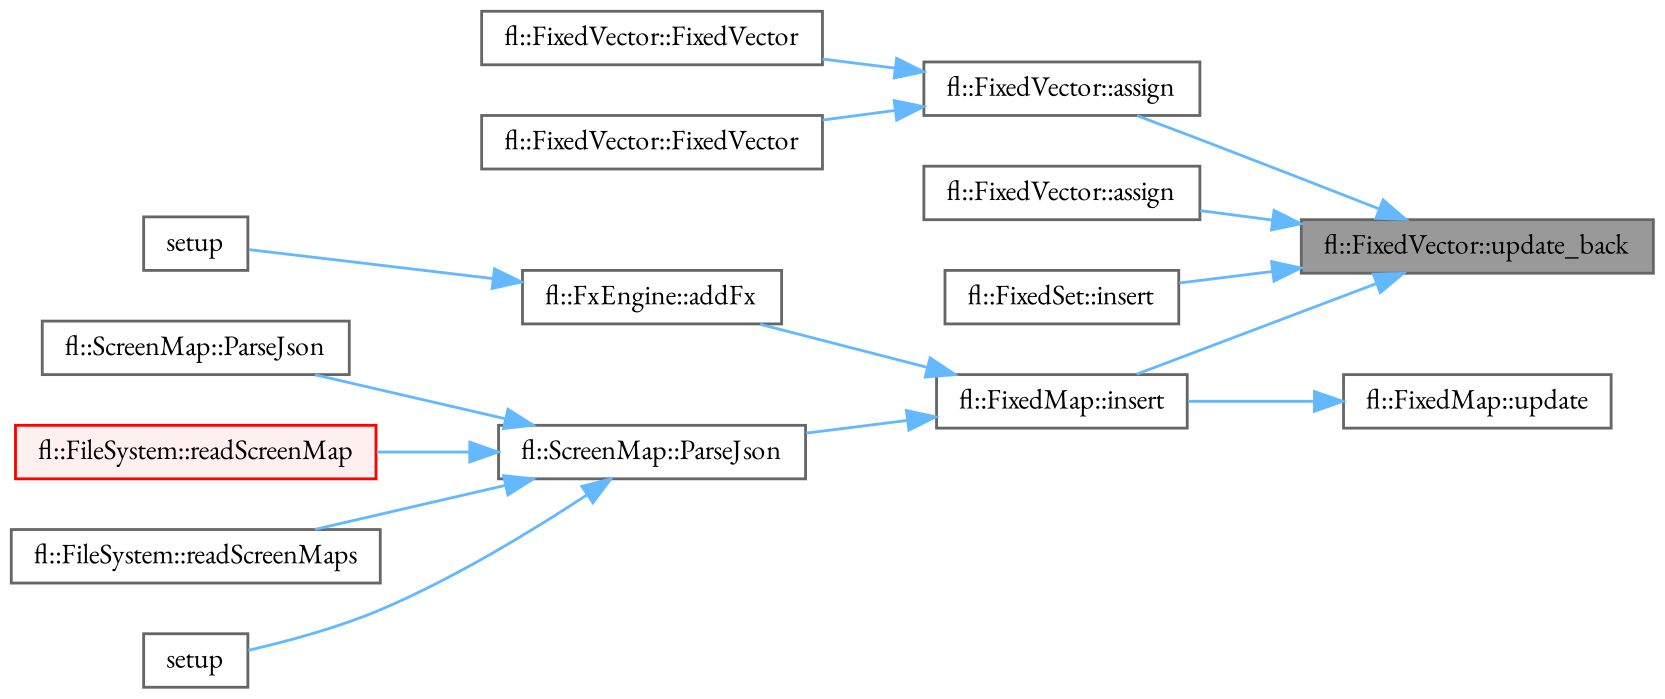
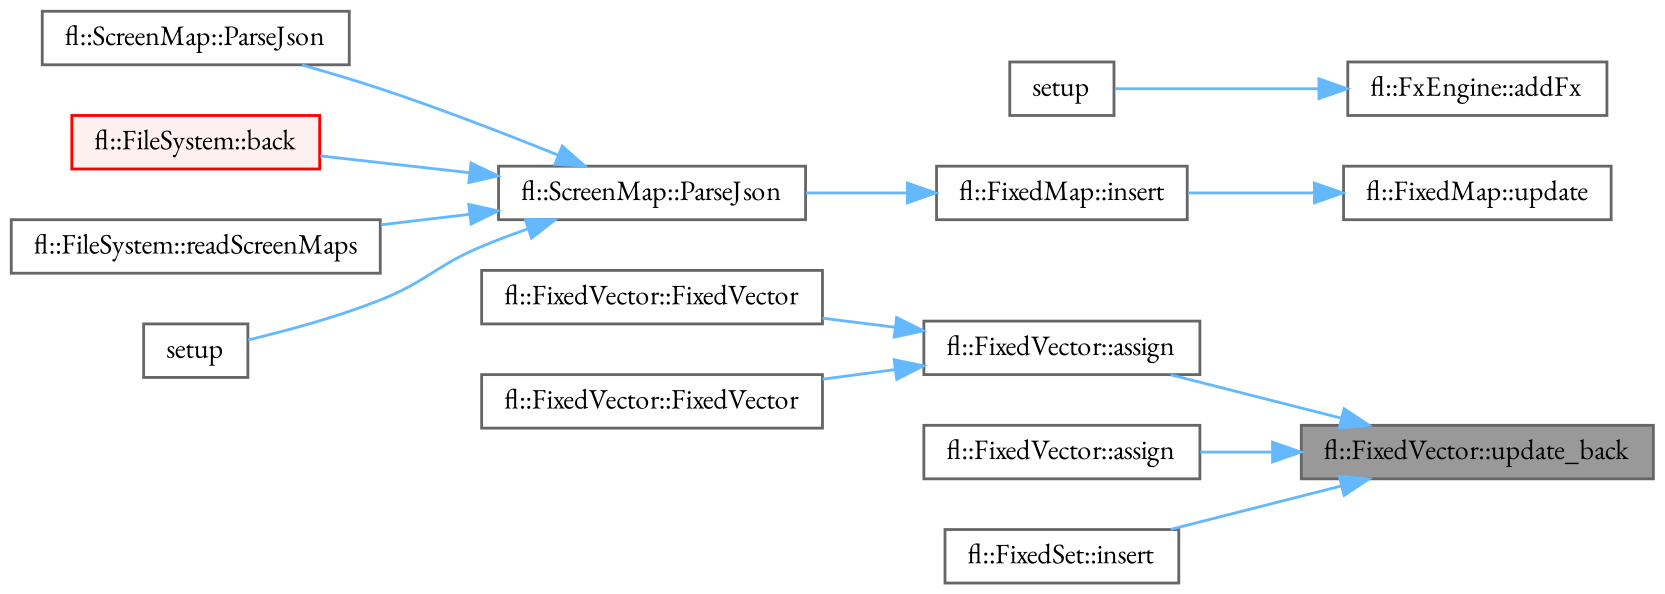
  digraph {
    fontname="EB Garamond"
    rankdir=RL
    node [color=grey40 fillcolor=white fontname="EB Garamond" fontsize=10 shape=box style=filled]
    edge [color=steelblue1 dir=back fontname="EB Garamond" fontsize=10 labelfontname=Helvetica labelfontsize=10 style=solid]
    n1 [color=gray40 fillcolor=grey60 fontcolor=black height=0.2 label="fl::FixedVector::update_back" width=0.4]
    n2 [height=0.2 label="fl::FixedVector::assign" width=0.4]
    n3 [height=0.2 label="fl::FixedVector::assign" width=0.4]
    n4 [height=0.2 label="fl::FixedMap::insert" width=0.4]
    n5 [height=0.2 label="fl::FixedSet::insert" width=0.4]
    n6 [height=0.2 label="fl::FixedVector::FixedVector" width=0.4]
    n7 [height=0.2 label="fl::FixedVector::FixedVector" width=0.4]
    n8 [height=0.2 label="fl::FxEngine::addFx" width=0.4]
    n9 [height=0.2 label="fl::ScreenMap::ParseJson" width=0.4]
    n10 [height=0.2 label=setup width=0.4]
    n11 [height=0.2 label="fl::ScreenMap::ParseJson" width=0.4]
-   n12 [color=red fillcolor="#FFF0F0" height=0.2 label="fl::FileSystem::readScreenMap" width=0.4]
+   n12 [color=red fillcolor="#FFF0F0" height=0.2 label="fl::FileSystem::back" width=0.4]
    n13 [height=0.2 label="fl::FileSystem::readScreenMaps" width=0.4]
    n14 [height=0.2 label=setup width=0.4]
    n15 [height=0.2 label="fl::FixedMap::update" width=0.4]
    n1 -> n2
    n1 -> n3
-   n1 -> n4
    n1 -> n5
    n2 -> n6
    n2 -> n7
-   n4 -> n8
    n4 -> n9
    n8 -> n10
    n9 -> n11
    n9 -> n12
    n9 -> n13
    n9 -> n14
    n15 -> n4
  }
